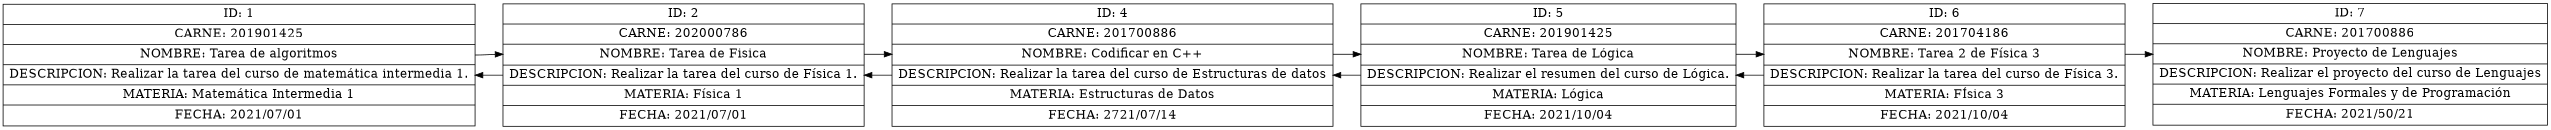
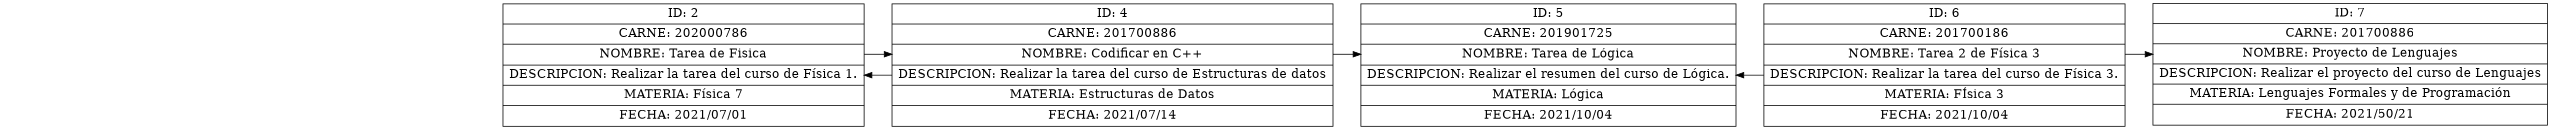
  digraph {
    rankdir=LR
    node [fontsize=16 shape=record]
    edge [headport=f2 tailport=f2]
-   n1 [label="<f0> ID: 1| <f1> CARNE: 201901425| <f2> NOMBRE: Tarea de algoritmos| <f3> DESCRIPCION: Realizar la tarea del curso de matemática intermedia 1.| <f4> MATERIA: Matemática Intermedia 1| <f5> FECHA: 2021/07/01"]
-   n2 [label="<f0> ID: 2| <f1> CARNE: 202000786| <f2> NOMBRE: Tarea de Fisica| <f3> DESCRIPCION: Realizar la tarea del curso de Física 1.| <f4> MATERIA: Física 1| <f5> FECHA: 2021/07/01"]
-   n3 [label="<f0> ID: 4| <f1> CARNE: 201700886| <f2> NOMBRE: Codificar en C++| <f3> DESCRIPCION: Realizar la tarea del curso de Estructuras de datos| <f4> MATERIA: Estructuras de Datos| <f5> FECHA: 2721/07/14"]
-   n4 [label="<f0> ID: 5| <f1> CARNE: 201901425| <f2> NOMBRE: Tarea de Lógica| <f3> DESCRIPCION: Realizar el resumen del curso de Lógica.| <f4> MATERIA: Lógica| <f5> FECHA: 2021/10/04"]
-   n5 [label="<f0> ID: 6| <f1> CARNE: 201704186| <f2> NOMBRE: Tarea 2 de Física 3| <f3> DESCRIPCION: Realizar la tarea del curso de Física 3.| <f4> MATERIA: FÍsica 3| <f5> FECHA: 2021/10/04"]
+   n2 [label="<f0> ID: 2| <f1> CARNE: 202000786| <f2> NOMBRE: Tarea de Fisica| <f3> DESCRIPCION: Realizar la tarea del curso de Física 1.| <f4> MATERIA: Física 7| <f5> FECHA: 2021/07/01"]
+   n3 [label="<f0> ID: 4| <f1> CARNE: 201700886| <f2> NOMBRE: Codificar en C++| <f3> DESCRIPCION: Realizar la tarea del curso de Estructuras de datos| <f4> MATERIA: Estructuras de Datos| <f5> FECHA: 2021/07/14"]
+   n4 [label="<f0> ID: 5| <f1> CARNE: 201901725| <f2> NOMBRE: Tarea de Lógica| <f3> DESCRIPCION: Realizar el resumen del curso de Lógica.| <f4> MATERIA: Lógica| <f5> FECHA: 2021/10/04"]
+   n5 [label="<f0> ID: 6| <f1> CARNE: 201700186| <f2> NOMBRE: Tarea 2 de Física 3| <f3> DESCRIPCION: Realizar la tarea del curso de Física 3.| <f4> MATERIA: FÍsica 3| <f5> FECHA: 2021/10/04"]
    n6 [label="<f0> ID: 7| <f1> CARNE: 201700886| <f2> NOMBRE: Proyecto de Lenguajes| <f3> DESCRIPCION: Realizar el proyecto del curso de Lenguajes| <f4> MATERIA: Lenguajes Formales y de Programación| <f5> FECHA: 2021/50/21"]
-   n1 -> n2
-   n2 -> n1 [headport=f3 tailport=f3]
    n2 -> n3
    n3 -> n2 [headport=f3 tailport=f3]
    n3 -> n4
-   n4 -> n3 [headport=f3 tailport=f3]
-   n4 -> n5
    n5 -> n4 [headport=f3 tailport=f3]
    n5 -> n6
  }
